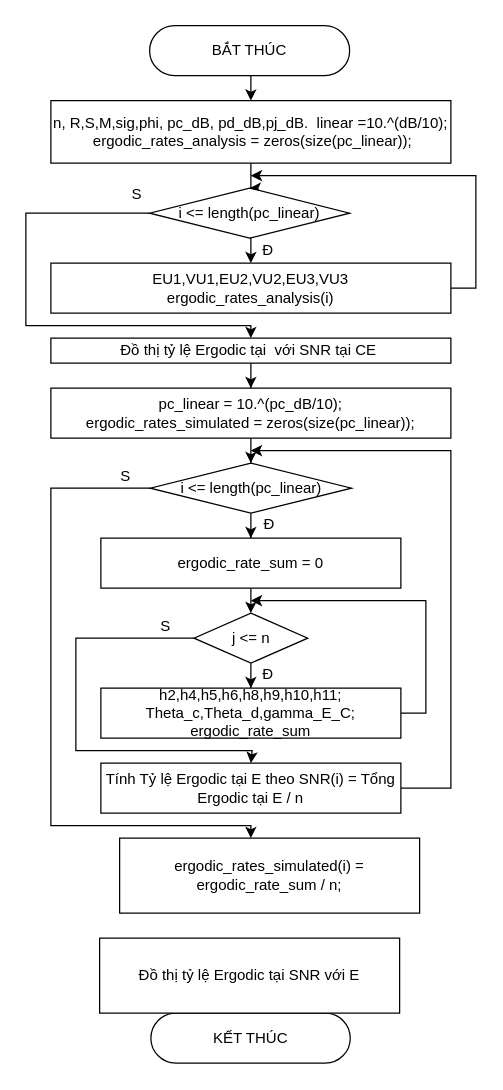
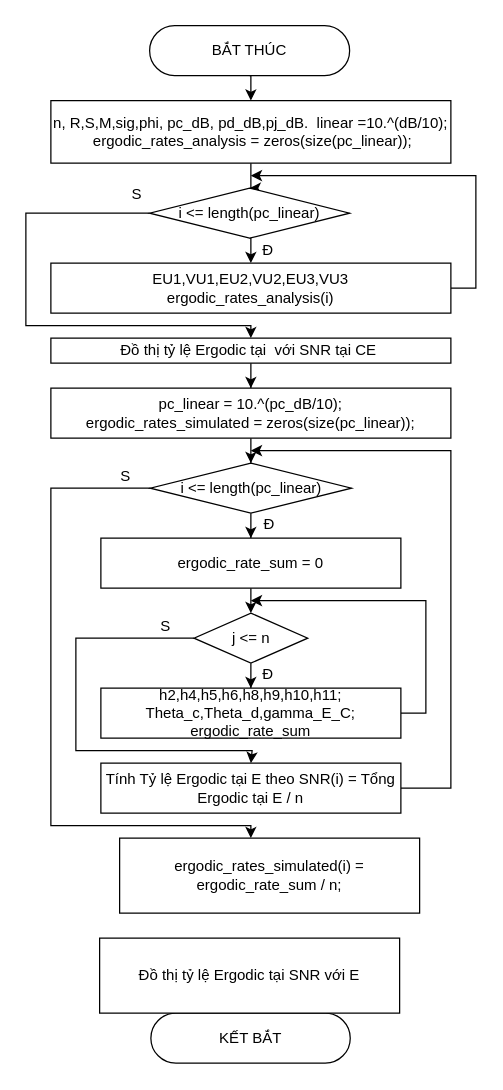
  <mxCell id="0" />
  <mxCell id="1" parent="0" />
  <mxCell id="2" style="edgeStyle=orthogonalEdgeStyle;rounded=0;orthogonalLoop=1;jettySize=auto;html=1;exitX=0.5;exitY=1;exitDx=0;exitDy=0;entryX=0.5;entryY=0;entryDx=0;entryDy=0;" parent="1" source="3" target="5" edge="1"><mxGeometry relative="1" as="geometry" /></mxCell>
  <mxCell id="3" value="BẮT THÚC&lt;br&gt;" style="rounded=1;whiteSpace=wrap;html=1;arcSize=50;" parent="1" vertex="1"><mxGeometry x="119" y="20" width="160" height="40" as="geometry" /></mxCell>
  <mxCell id="4" value="" style="edgeStyle=orthogonalEdgeStyle;rounded=0;orthogonalLoop=1;jettySize=auto;html=1;" parent="1" source="5" target="8" edge="1"><mxGeometry relative="1" as="geometry" /></mxCell>
  <mxCell id="5" value="&lt;span&gt;n, R,S,M,sig,phi, pc_dB, pd_dB,pj_dB.&amp;nbsp;&lt;/span&gt;&lt;span&gt;&amp;nbsp;linear =10.^(dB/10);&lt;br&gt;&amp;nbsp;ergodic_rates_analysis = zeros(size(pc_linear));&lt;br&gt;&lt;/span&gt;" style="rounded=0;whiteSpace=wrap;html=1;" parent="1" vertex="1"><mxGeometry x="40" y="80" width="320" height="50" as="geometry" /></mxCell>
  <mxCell id="6" style="edgeStyle=orthogonalEdgeStyle;rounded=0;orthogonalLoop=1;jettySize=auto;html=1;exitX=0.5;exitY=1;exitDx=0;exitDy=0;entryX=0.5;entryY=0;entryDx=0;entryDy=0;" parent="1" source="8" target="14" edge="1"><mxGeometry relative="1" as="geometry" /></mxCell>
  <mxCell id="7" style="edgeStyle=orthogonalEdgeStyle;rounded=0;orthogonalLoop=1;jettySize=auto;html=1;exitX=0;exitY=0.5;exitDx=0;exitDy=0;entryX=0.5;entryY=0;entryDx=0;entryDy=0;" parent="1" source="8" target="10" edge="1"><mxGeometry relative="1" as="geometry"><Array as="points"><mxPoint x="20" y="170" /><mxPoint x="20" y="260" /><mxPoint x="200" y="260" /></Array></mxGeometry></mxCell>
  <mxCell id="8" value="i &amp;lt;=&amp;nbsp;length(pc_linear)" style="rhombus;whiteSpace=wrap;html=1;" parent="1" vertex="1"><mxGeometry x="119" y="150" width="160" height="40" as="geometry" /></mxCell>
  <mxCell id="9" value="" style="edgeStyle=orthogonalEdgeStyle;rounded=0;orthogonalLoop=1;jettySize=auto;html=1;" parent="1" source="10" target="16" edge="1"><mxGeometry relative="1" as="geometry" /></mxCell>
  <mxCell id="10" value="Đồ thị tỷ lệ Ergodic tại&amp;nbsp; với SNR tại CE&amp;nbsp;" style="rounded=0;whiteSpace=wrap;html=1;" parent="1" vertex="1"><mxGeometry x="40" y="270" width="320" height="20" as="geometry" /></mxCell>
  <mxCell id="11" value="Đ" style="text;html=1;strokeColor=none;fillColor=none;align=center;verticalAlign=middle;whiteSpace=wrap;rounded=0;" parent="1" vertex="1"><mxGeometry x="204" y="195" width="20" height="10" as="geometry" /></mxCell>
  <mxCell id="12" value="S" style="text;html=1;strokeColor=none;fillColor=none;align=center;verticalAlign=middle;whiteSpace=wrap;rounded=0;" parent="1" vertex="1"><mxGeometry x="99" y="150" width="20" height="10" as="geometry" /></mxCell>
  <mxCell id="13" style="edgeStyle=orthogonalEdgeStyle;rounded=0;orthogonalLoop=1;jettySize=auto;html=1;exitX=1;exitY=0.5;exitDx=0;exitDy=0;" parent="1" source="14" edge="1"><mxGeometry relative="1" as="geometry"><mxPoint x="200" y="140" as="targetPoint" /><Array as="points"><mxPoint x="380" y="230" /><mxPoint x="380" y="140" /></Array></mxGeometry></mxCell>
  <mxCell id="14" value="EU1,VU1,EU2,VU2,EU3,VU3&lt;br&gt;ergodic_rates_analysis(i)" style="rounded=0;whiteSpace=wrap;html=1;" parent="1" vertex="1"><mxGeometry x="40" y="210" width="320" height="40" as="geometry" /></mxCell>
  <mxCell id="15" value="" style="edgeStyle=orthogonalEdgeStyle;rounded=0;orthogonalLoop=1;jettySize=auto;html=1;" parent="1" source="16" target="19" edge="1"><mxGeometry relative="1" as="geometry" /></mxCell>
  <mxCell id="16" value="&lt;span&gt;pc_linear = 10.^(pc_dB/10);&lt;br&gt;ergodic_rates_simulated = zeros(size(pc_linear));&lt;br&gt;&lt;/span&gt;" style="rounded=0;whiteSpace=wrap;html=1;" parent="1" vertex="1"><mxGeometry x="40" y="310" width="320" height="40" as="geometry" /></mxCell>
  <mxCell id="17" value="" style="edgeStyle=orthogonalEdgeStyle;rounded=0;orthogonalLoop=1;jettySize=auto;html=1;" parent="1" source="19" target="23" edge="1"><mxGeometry relative="1" as="geometry" /></mxCell>
  <mxCell id="18" style="edgeStyle=orthogonalEdgeStyle;rounded=0;orthogonalLoop=1;jettySize=auto;html=1;exitX=0;exitY=0.5;exitDx=0;exitDy=0;" parent="1" source="19" target="20" edge="1"><mxGeometry relative="1" as="geometry"><mxPoint x="0" y="710" as="targetPoint" /><Array as="points"><mxPoint x="40" y="390" /><mxPoint x="40" y="660" /><mxPoint x="200" y="660" /></Array></mxGeometry></mxCell>
  <mxCell id="19" value="i &amp;lt;=&amp;nbsp;length(pc_linear)" style="rhombus;whiteSpace=wrap;html=1;" parent="1" vertex="1"><mxGeometry x="119.5" y="370" width="161" height="40" as="geometry" /></mxCell>
  <mxCell id="20" value="ergodic_rates_simulated(i) = ergodic_rate_sum / n;" style="rounded=0;whiteSpace=wrap;html=1;" parent="1" vertex="1"><mxGeometry x="95" y="670" width="240" height="60" as="geometry" /></mxCell>
  <mxCell id="21" value="S" style="text;html=1;strokeColor=none;fillColor=none;align=center;verticalAlign=middle;whiteSpace=wrap;rounded=0;" parent="1" vertex="1"><mxGeometry x="121.5" y="496" width="20" height="10" as="geometry" /></mxCell>
  <mxCell id="22" style="edgeStyle=orthogonalEdgeStyle;rounded=0;orthogonalLoop=1;jettySize=auto;html=1;exitX=0.5;exitY=1;exitDx=0;exitDy=0;entryX=0.5;entryY=0;entryDx=0;entryDy=0;" parent="1" source="23" target="26" edge="1"><mxGeometry relative="1" as="geometry" /></mxCell>
  <mxCell id="23" value="ergodic_rate_sum = 0" style="rounded=0;whiteSpace=wrap;html=1;" parent="1" vertex="1"><mxGeometry x="80" y="430" width="240" height="40" as="geometry" /></mxCell>
  <mxCell id="24" value="" style="edgeStyle=orthogonalEdgeStyle;rounded=0;orthogonalLoop=1;jettySize=auto;html=1;" parent="1" source="26" target="28" edge="1"><mxGeometry relative="1" as="geometry" /></mxCell>
  <mxCell id="25" value="" style="edgeStyle=orthogonalEdgeStyle;rounded=0;orthogonalLoop=1;jettySize=auto;html=1;entryX=0.5;entryY=0;entryDx=0;entryDy=0;" parent="1" source="26" target="30" edge="1"><mxGeometry relative="1" as="geometry"><Array as="points"><mxPoint x="60" y="510" /><mxPoint x="60" y="600" /><mxPoint x="201" y="600" /><mxPoint x="201" y="610" /></Array></mxGeometry></mxCell>
  <mxCell id="26" value="j &amp;lt;= n" style="rhombus;whiteSpace=wrap;html=1;" parent="1" vertex="1"><mxGeometry x="154.5" y="490" width="91" height="40" as="geometry" /></mxCell>
  <mxCell id="27" style="edgeStyle=orthogonalEdgeStyle;rounded=0;orthogonalLoop=1;jettySize=auto;html=1;exitX=1;exitY=0.5;exitDx=0;exitDy=0;" parent="1" source="28" edge="1"><mxGeometry relative="1" as="geometry"><mxPoint x="200" y="480" as="targetPoint" /><Array as="points"><mxPoint x="340" y="570" /><mxPoint x="340" y="480" /></Array></mxGeometry></mxCell>
  <mxCell id="28" value="h2,h4,h5,h6,h8,h9,h10,h11;&lt;br&gt;Theta_c,Theta_d,gamma_E_C;&lt;br&gt;ergodic_rate_sum" style="rounded=0;whiteSpace=wrap;html=1;" parent="1" vertex="1"><mxGeometry x="80" y="550" width="240" height="40" as="geometry" /></mxCell>
  <mxCell id="29" style="edgeStyle=orthogonalEdgeStyle;rounded=0;orthogonalLoop=1;jettySize=auto;html=1;exitX=1;exitY=0.5;exitDx=0;exitDy=0;" parent="1" source="30" edge="1"><mxGeometry relative="1" as="geometry"><mxPoint x="200" y="360" as="targetPoint" /><Array as="points"><mxPoint x="360" y="630" /><mxPoint x="360" y="360" /></Array></mxGeometry></mxCell>
  <mxCell id="30" value="Tính Tỷ lệ Ergodic tại E theo SNR(i) = Tổng Ergodic tại E / n" style="rounded=0;whiteSpace=wrap;html=1;" parent="1" vertex="1"><mxGeometry x="80" y="610" width="240" height="40" as="geometry" /></mxCell>
  <mxCell id="31" value="S" style="text;html=1;strokeColor=none;fillColor=none;align=center;verticalAlign=middle;whiteSpace=wrap;rounded=0;" parent="1" vertex="1"><mxGeometry x="90" y="376" width="20" height="10" as="geometry" /></mxCell>
  <mxCell id="32" value="Đ" style="text;html=1;strokeColor=none;fillColor=none;align=center;verticalAlign=middle;whiteSpace=wrap;rounded=0;" parent="1" vertex="1"><mxGeometry x="204" y="534" width="20" height="10" as="geometry" /></mxCell>
  <mxCell id="33" value="Đ" style="text;html=1;strokeColor=none;fillColor=none;align=center;verticalAlign=middle;whiteSpace=wrap;rounded=0;" parent="1" vertex="1"><mxGeometry x="205" y="414" width="20" height="10" as="geometry" /></mxCell>
- <mxCell id="34" value="KẾT THÚC" style="rounded=1;whiteSpace=wrap;html=1;arcSize=50;" parent="1" vertex="1"><mxGeometry x="120" y="810" width="159.5" height="40" as="geometry" /></mxCell>
+ <mxCell id="34" value="KẾT BẮT" style="rounded=1;whiteSpace=wrap;html=1;arcSize=50;" parent="1" vertex="1"><mxGeometry x="120" y="810" width="159.5" height="40" as="geometry" /></mxCell>
  <mxCell id="35" value="Đồ thị tỷ lệ Ergodic tại SNR với E" style="rounded=0;whiteSpace=wrap;html=1;" vertex="1" parent="1"><mxGeometry x="79" y="750" width="240" height="60" as="geometry" /></mxCell>
